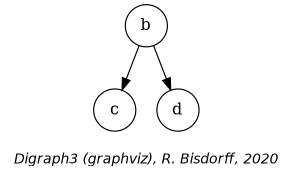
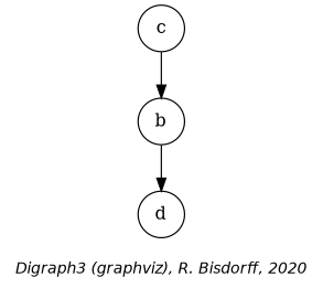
  digraph {
    fontname="Helvetica-Oblique"
    fontsize=12
    label="\nDigraph3 (graphviz), R. Bisdorff, 2020"
    node [shape=circle]
    edge [color=black dir=forward]
    n1 [label=b]
    n2 [label=c]
    n3 [label=d]
-   n1 -> n2
+   n2 -> n1
    n1 -> n3
  }
